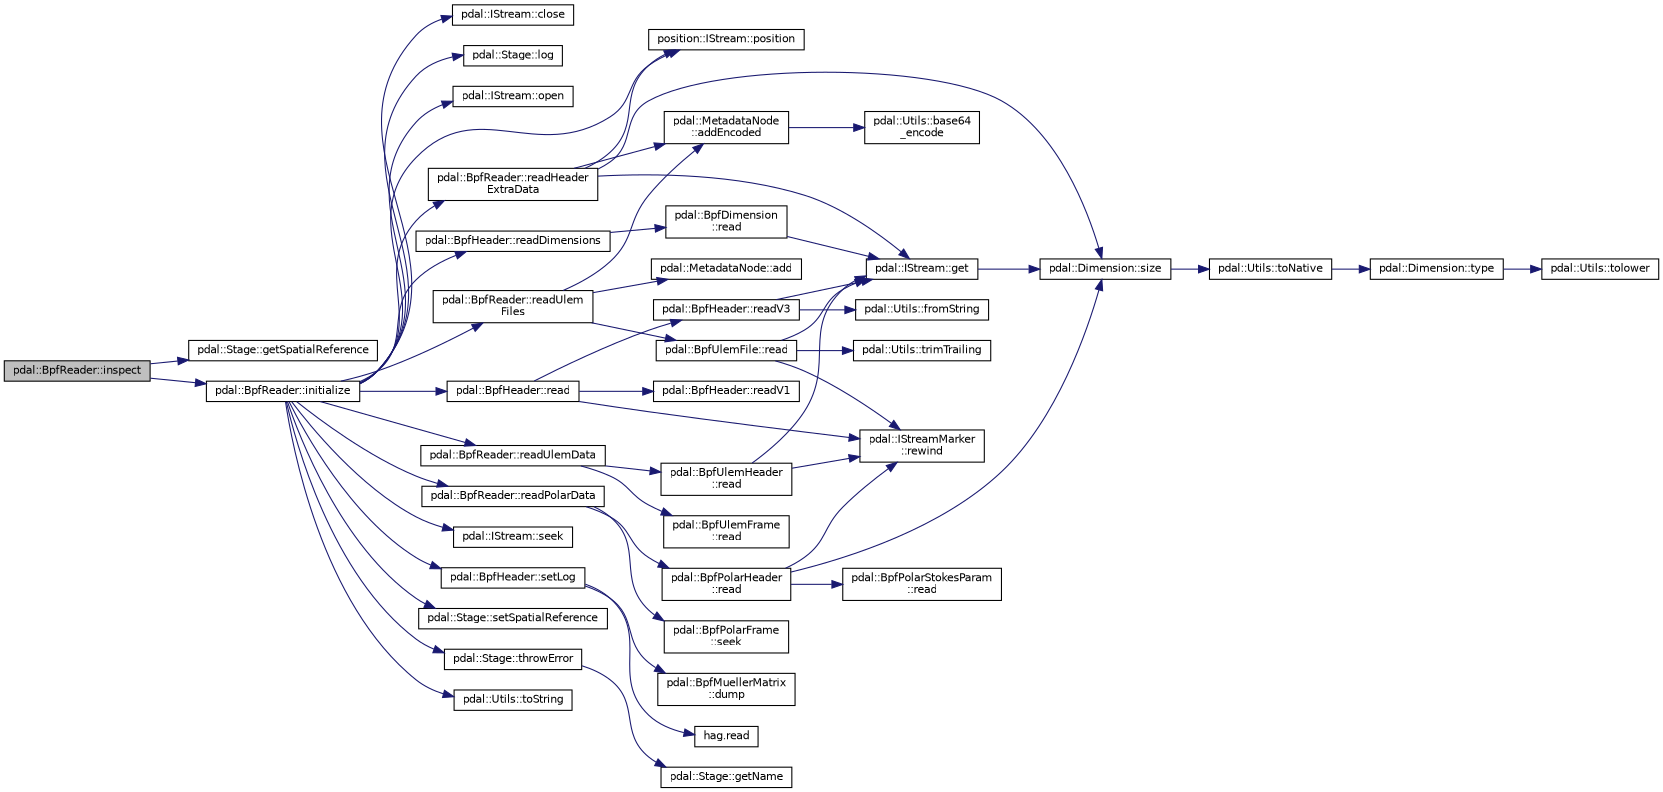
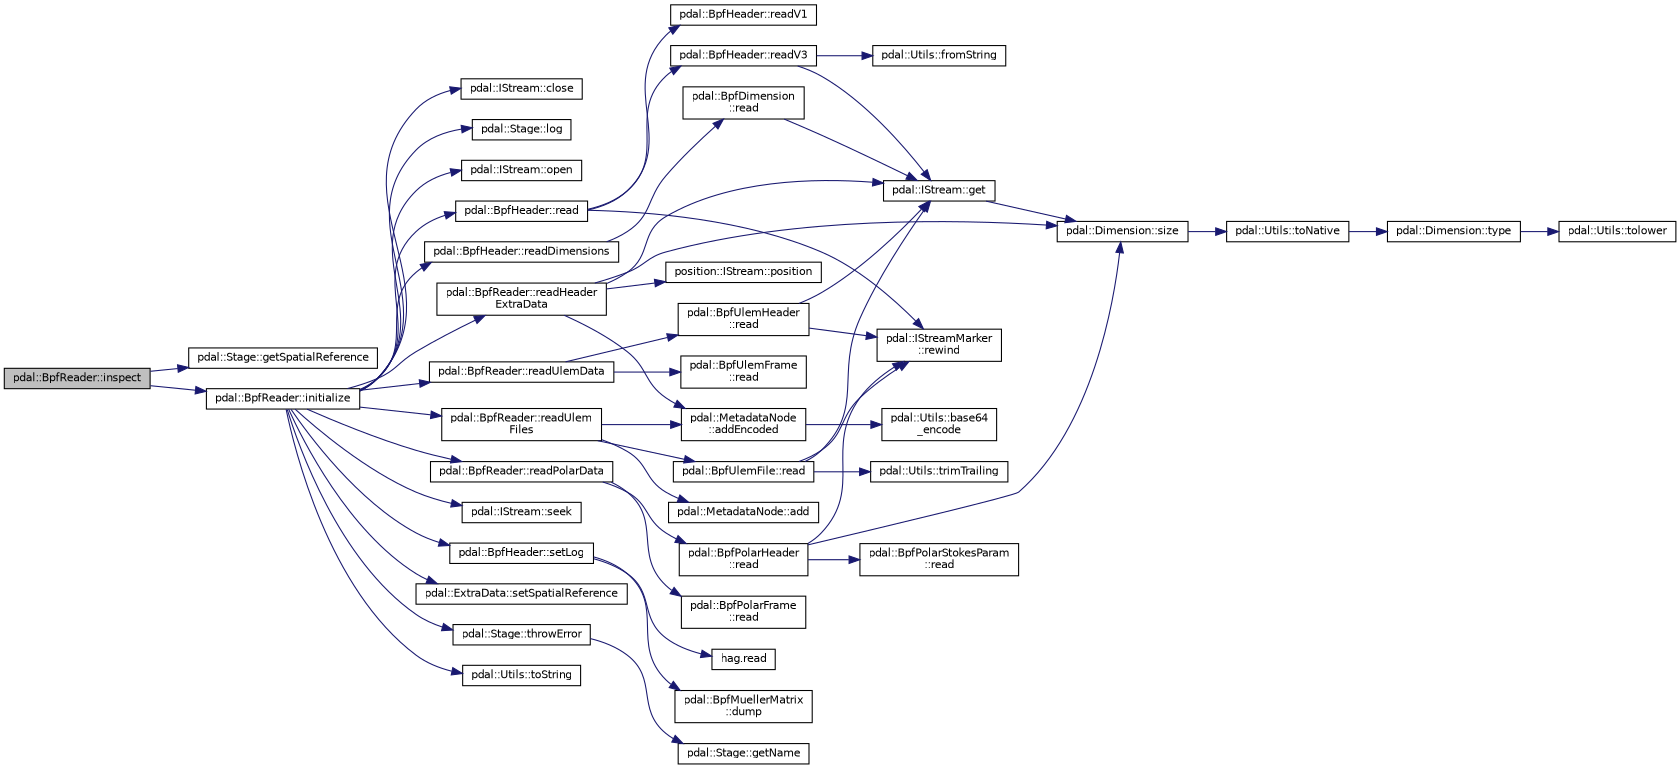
  digraph {
    rankdir=LR
    node [color=black fillcolor=white fontname=Helvetica fontsize=10 shape=record style=filled]
    edge [color=midnightblue fontname=Helvetica fontsize=10 labelfontname=Helvetica labelfontsize=10 style=solid]
    n1 [fillcolor=grey75 fontcolor=black height=0.2 label="pdal::BpfReader::inspect" width=0.4]
    n2 [height=0.2 label="pdal::Stage::getSpatialReference" width=0.4]
    n3 [height=0.2 label="pdal::BpfReader::initialize" width=0.4]
    n4 [height=0.2 label="pdal::IStream::close" width=0.4]
    n5 [height=0.2 label="pdal::Stage::log" width=0.4]
    n6 [height=0.2 label="pdal::IStream::open" width=0.4]
    n7 [height=0.2 label="position::IStream::position" width=0.4]
    n8 [height=0.2 label="pdal::BpfHeader::read" width=0.4]
    n9 [height=0.2 label="pdal::BpfHeader::readDimensions" width=0.4]
    n10 [height=0.2 label="pdal::BpfReader::readHeader\lExtraData" width=0.4]
    n11 [height=0.2 label="pdal::BpfReader::readPolarData" width=0.4]
    n12 [height=0.2 label="pdal::BpfReader::readUlemData" width=0.4]
    n13 [height=0.2 label="pdal::BpfReader::readUlem\lFiles" width=0.4]
    n14 [height=0.2 label="pdal::IStream::seek" width=0.4]
    n15 [height=0.2 label="pdal::BpfHeader::setLog" width=0.4]
-   n16 [height=0.2 label="pdal::Stage::setSpatialReference" width=0.4]
+   n16 [height=0.2 label="pdal::ExtraData::setSpatialReference" width=0.4]
    n17 [height=0.2 label="pdal::Stage::throwError" width=0.4]
    n18 [height=0.2 label="pdal::Utils::toString" width=0.4]
    n19 [height=0.2 label="pdal::BpfHeader::readV1" width=0.4]
    n20 [height=0.2 label="pdal::BpfHeader::readV3" width=0.4]
    n21 [height=0.2 label="pdal::IStreamMarker\l::rewind" width=0.4]
    n22 [height=0.2 label="pdal::BpfDimension\l::read" width=0.4]
    n23 [height=0.2 label="pdal::IStream::get" width=0.4]
    n24 [height=0.2 label="pdal::Dimension::size" width=0.4]
    n25 [height=0.2 label="pdal::MetadataNode\l::addEncoded" width=0.4]
    n26 [height=0.2 label="pdal::BpfPolarHeader\l::read" width=0.4]
-   n27 [height=0.2 label="pdal::BpfPolarFrame\l::seek" width=0.4]
+   n27 [height=0.2 label="pdal::BpfPolarFrame\l::read" width=0.4]
    n28 [height=0.2 label="pdal::BpfUlemHeader\l::read" width=0.4]
    n29 [height=0.2 label="pdal::BpfUlemFrame\l::read" width=0.4]
    n30 [height=0.2 label="pdal::MetadataNode::add" width=0.4]
    n31 [height=0.2 label="pdal::BpfUlemFile::read" width=0.4]
    n32 [height=0.2 label="pdal::BpfMuellerMatrix\l::dump" width=0.4]
    n33 [height=0.2 label="hag.read" width=0.4]
    n34 [height=0.2 label="pdal::Stage::getName" width=0.4]
    n35 [height=0.2 label="pdal::Utils::fromString" width=0.4]
    n36 [height=0.2 label="pdal::Utils::toNative" width=0.4]
    n37 [height=0.2 label="pdal::Dimension::type" width=0.4]
    n38 [height=0.2 label="pdal::Utils::tolower" width=0.4]
    n39 [height=0.2 label="pdal::Utils::base64\l_encode" width=0.4]
    n40 [height=0.2 label="pdal::BpfPolarStokesParam\l::read" width=0.4]
    n41 [height=0.2 label="pdal::Utils::trimTrailing" width=0.4]
    n1 -> n2
    n1 -> n3
    n3 -> n4
    n3 -> n5
    n3 -> n6
-   n3 -> n7
    n3 -> n8
    n3 -> n9
    n3 -> n10
    n3 -> n11
    n3 -> n12
    n3 -> n13
    n3 -> n14
    n3 -> n15
    n3 -> n16
    n3 -> n17
    n3 -> n18
    n8 -> n19
    n8 -> n20
    n8 -> n21
    n9 -> n22
    n10 -> n7
    n10 -> n23
    n10 -> n24
    n10 -> n25
    n11 -> n26
    n11 -> n27
    n12 -> n28
    n12 -> n29
    n13 -> n25
    n13 -> n30
    n13 -> n31
    n15 -> n32
    n15 -> n33
    n17 -> n34
    n20 -> n23
    n20 -> n35
    n22 -> n23
    n23 -> n24
    n24 -> n36
    n25 -> n39
    n26 -> n21
    n26 -> n24
    n26 -> n40
    n28 -> n21
    n28 -> n23
    n31 -> n21
    n31 -> n23
    n31 -> n41
    n36 -> n37
    n37 -> n38
  }
